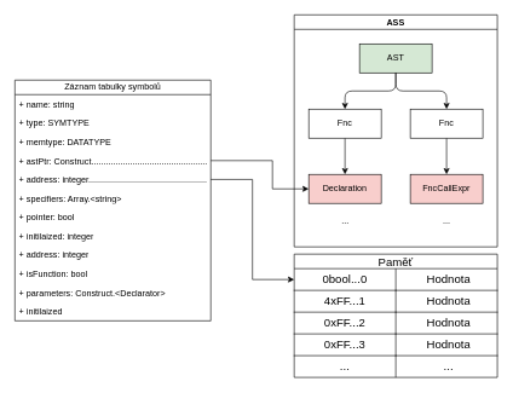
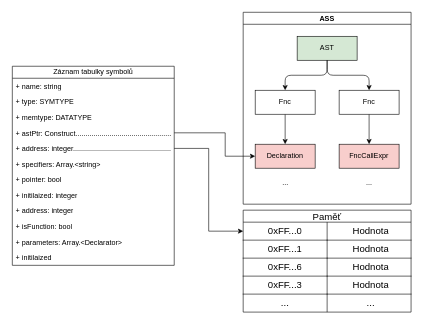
  <mxCell id="0" />
  <mxCell id="1" parent="0" />
  <mxCell id="2" value="ASS" style="swimlane;startSize=20;horizontal=1;childLayout=treeLayout;horizontalTree=0;sortEdges=1;resizable=0;containerType=tree;fontSize=12;" vertex="1" parent="1"><mxGeometry x="405" y="20" width="280" height="320" as="geometry" /></mxCell>
  <mxCell id="3" value="AST" style="whiteSpace=wrap;html=1;fillColor=#d5e8d4;" vertex="1" parent="2"><mxGeometry x="90" y="40" width="100" height="40" as="geometry" /></mxCell>
  <mxCell id="4" style="edgeStyle=orthogonalEdgeStyle;rounded=0;orthogonalLoop=1;jettySize=auto;html=1;" edge="1" parent="2" source="5" target="10"><mxGeometry relative="1" as="geometry" /></mxCell>
  <mxCell id="5" value="Fnc" style="whiteSpace=wrap;html=1;" vertex="1" parent="2"><mxGeometry x="20" y="130" width="100" height="40" as="geometry" /></mxCell>
  <mxCell id="6" value="" style="edgeStyle=elbowEdgeStyle;elbow=vertical;html=1;rounded=1;curved=0;sourcePerimeterSpacing=0;targetPerimeterSpacing=0;startSize=6;endSize=6;" edge="1" parent="2" source="3" target="5"><mxGeometry relative="1" as="geometry" /></mxCell>
  <mxCell id="7" style="edgeStyle=orthogonalEdgeStyle;rounded=0;orthogonalLoop=1;jettySize=auto;html=1;" edge="1" parent="2" source="8" target="11"><mxGeometry relative="1" as="geometry" /></mxCell>
  <mxCell id="8" value="Fnc" style="whiteSpace=wrap;html=1;" vertex="1" parent="2"><mxGeometry x="160" y="130" width="100" height="40" as="geometry" /></mxCell>
  <mxCell id="9" value="" style="edgeStyle=elbowEdgeStyle;elbow=vertical;html=1;rounded=1;curved=0;sourcePerimeterSpacing=0;targetPerimeterSpacing=0;startSize=6;endSize=6;" edge="1" parent="2" source="3" target="8"><mxGeometry relative="1" as="geometry" /></mxCell>
  <mxCell id="10" value="Declaration" style="whiteSpace=wrap;html=1;fillColor=#f8cecc;" vertex="1" parent="2"><mxGeometry x="20" y="220" width="100" height="40" as="geometry" /></mxCell>
  <mxCell id="11" value="FncCallExpr" style="whiteSpace=wrap;html=1;fillColor=#f8cecc;" vertex="1" parent="2"><mxGeometry x="160" y="220" width="100" height="40" as="geometry" /></mxCell>
  <mxCell id="12" value="..." style="text;html=1;align=center;verticalAlign=middle;resizable=0;points=[];autosize=1;strokeColor=none;fillColor=none;" vertex="1" parent="2"><mxGeometry x="55" y="270" width="30" height="30" as="geometry" /></mxCell>
  <mxCell id="13" value="..." style="text;html=1;align=center;verticalAlign=middle;resizable=0;points=[];autosize=1;strokeColor=none;fillColor=none;" vertex="1" parent="2"><mxGeometry x="195" y="270" width="30" height="30" as="geometry" /></mxCell>
  <mxCell id="14" value="Paměť" style="shape=table;startSize=20;container=1;collapsible=0;childLayout=tableLayout;fixedRows=1;rowLines=0;fontStyle=0;strokeColor=default;fontSize=16;" vertex="1" parent="1"><mxGeometry x="405" y="350" width="280" height="170" as="geometry" /></mxCell>
  <mxCell id="15" value="" style="shape=tableRow;horizontal=0;startSize=0;swimlaneHead=0;swimlaneBody=0;top=0;left=0;bottom=0;right=0;collapsible=0;dropTarget=0;fillColor=none;points=[[0,0.5],[1,0.5]];portConstraint=eastwest;strokeColor=inherit;fontSize=16;" vertex="1" parent="14"><mxGeometry y="20" width="280" height="30" as="geometry" /></mxCell>
- <mxCell id="16" value="0bool...0" style="shape=partialRectangle;html=1;whiteSpace=wrap;connectable=0;fillColor=none;top=0;left=0;bottom=1;right=0;overflow=hidden;pointerEvents=1;strokeColor=inherit;fontSize=16;strokeWidth=1;perimeterSpacing=0;gradientColor=none;labelBorderColor=none;labelBackgroundColor=none;textShadow=0;fontStyle=0" vertex="1" parent="15"><mxGeometry width="140" height="30" as="geometry"><mxRectangle width="140" height="30" as="alternateBounds" /></mxGeometry></mxCell>
+ <mxCell id="16" value="0xFF...0" style="shape=partialRectangle;html=1;whiteSpace=wrap;connectable=0;fillColor=none;top=0;left=0;bottom=1;right=0;overflow=hidden;pointerEvents=1;strokeColor=inherit;fontSize=16;strokeWidth=1;perimeterSpacing=0;gradientColor=none;labelBorderColor=none;labelBackgroundColor=none;textShadow=0;fontStyle=0" vertex="1" parent="15"><mxGeometry width="140" height="30" as="geometry"><mxRectangle width="140" height="30" as="alternateBounds" /></mxGeometry></mxCell>
  <mxCell id="17" value="Hodnota" style="shape=partialRectangle;html=1;whiteSpace=wrap;connectable=0;fillColor=none;top=0;left=0;bottom=1;right=0;align=center;spacingLeft=6;overflow=hidden;strokeColor=inherit;fontSize=16;strokeWidth=1;perimeterSpacing=0;gradientColor=none;labelBorderColor=none;labelBackgroundColor=none;textShadow=0;fontStyle=0" vertex="1" parent="15"><mxGeometry x="140" width="140" height="30" as="geometry"><mxRectangle width="140" height="30" as="alternateBounds" /></mxGeometry></mxCell>
  <mxCell id="18" value="" style="shape=tableRow;horizontal=0;startSize=0;swimlaneHead=0;swimlaneBody=0;top=0;left=0;bottom=0;right=0;collapsible=0;dropTarget=0;fillColor=none;points=[[0,0.5],[1,0.5]];portConstraint=eastwest;strokeColor=inherit;fontSize=16;" vertex="1" parent="14"><mxGeometry y="50" width="280" height="30" as="geometry" /></mxCell>
- <mxCell id="19" value="4xFF...1" style="shape=partialRectangle;html=1;whiteSpace=wrap;connectable=0;fillColor=none;top=0;left=0;bottom=1;right=0;overflow=hidden;strokeColor=inherit;fontSize=16;" vertex="1" parent="18"><mxGeometry width="140" height="30" as="geometry"><mxRectangle width="140" height="30" as="alternateBounds" /></mxGeometry></mxCell>
+ <mxCell id="19" value="0xFF...1" style="shape=partialRectangle;html=1;whiteSpace=wrap;connectable=0;fillColor=none;top=0;left=0;bottom=1;right=0;overflow=hidden;strokeColor=inherit;fontSize=16;" vertex="1" parent="18"><mxGeometry width="140" height="30" as="geometry"><mxRectangle width="140" height="30" as="alternateBounds" /></mxGeometry></mxCell>
  <mxCell id="20" value="Hodnota" style="shape=partialRectangle;html=1;whiteSpace=wrap;connectable=0;fillColor=none;top=0;left=0;bottom=1;right=0;align=center;spacingLeft=6;overflow=hidden;strokeColor=inherit;fontSize=16;" vertex="1" parent="18"><mxGeometry x="140" width="140" height="30" as="geometry"><mxRectangle width="140" height="30" as="alternateBounds" /></mxGeometry></mxCell>
  <mxCell id="21" value="" style="shape=tableRow;horizontal=0;startSize=0;swimlaneHead=0;swimlaneBody=0;top=0;left=0;bottom=0;right=0;collapsible=0;dropTarget=0;fillColor=none;points=[[0,0.5],[1,0.5]];portConstraint=eastwest;strokeColor=inherit;fontSize=16;" vertex="1" parent="14"><mxGeometry y="80" width="280" height="30" as="geometry" /></mxCell>
- <mxCell id="22" value="0xFF...2" style="shape=partialRectangle;html=1;whiteSpace=wrap;connectable=0;fillColor=none;top=0;left=0;bottom=1;right=0;overflow=hidden;strokeColor=inherit;fontSize=16;" vertex="1" parent="21"><mxGeometry width="140" height="30" as="geometry"><mxRectangle width="140" height="30" as="alternateBounds" /></mxGeometry></mxCell>
+ <mxCell id="22" value="0xFF...6" style="shape=partialRectangle;html=1;whiteSpace=wrap;connectable=0;fillColor=none;top=0;left=0;bottom=1;right=0;overflow=hidden;strokeColor=inherit;fontSize=16;" vertex="1" parent="21"><mxGeometry width="140" height="30" as="geometry"><mxRectangle width="140" height="30" as="alternateBounds" /></mxGeometry></mxCell>
  <mxCell id="23" value="Hodnota" style="shape=partialRectangle;html=1;whiteSpace=wrap;connectable=0;fillColor=none;top=0;left=0;bottom=1;right=0;align=center;spacingLeft=6;overflow=hidden;strokeColor=inherit;fontSize=16;" vertex="1" parent="21"><mxGeometry x="140" width="140" height="30" as="geometry"><mxRectangle width="140" height="30" as="alternateBounds" /></mxGeometry></mxCell>
  <mxCell id="24" value="" style="shape=tableRow;horizontal=0;startSize=0;swimlaneHead=0;swimlaneBody=0;top=0;left=0;bottom=0;right=0;collapsible=0;dropTarget=0;fillColor=none;points=[[0,0.5],[1,0.5]];portConstraint=eastwest;strokeColor=inherit;fontSize=16;" vertex="1" parent="14"><mxGeometry y="110" width="280" height="30" as="geometry" /></mxCell>
  <mxCell id="25" value="0xFF...3" style="shape=partialRectangle;html=1;whiteSpace=wrap;connectable=0;fillColor=none;top=0;left=0;bottom=1;right=0;overflow=hidden;strokeColor=inherit;fontSize=16;" vertex="1" parent="24"><mxGeometry width="140" height="30" as="geometry"><mxRectangle width="140" height="30" as="alternateBounds" /></mxGeometry></mxCell>
  <mxCell id="26" value="Hodnota" style="shape=partialRectangle;html=1;whiteSpace=wrap;connectable=0;fillColor=none;top=0;left=0;bottom=1;right=0;align=center;spacingLeft=6;overflow=hidden;strokeColor=inherit;fontSize=16;" vertex="1" parent="24"><mxGeometry x="140" width="140" height="30" as="geometry"><mxRectangle width="140" height="30" as="alternateBounds" /></mxGeometry></mxCell>
  <mxCell id="27" value="" style="shape=tableRow;horizontal=0;startSize=0;swimlaneHead=0;swimlaneBody=0;top=0;left=0;bottom=0;right=0;collapsible=0;dropTarget=0;fillColor=none;points=[[0,0.5],[1,0.5]];portConstraint=eastwest;strokeColor=inherit;fontSize=16;" vertex="1" parent="14"><mxGeometry y="140" width="280" height="30" as="geometry" /></mxCell>
  <mxCell id="28" value="..." style="shape=partialRectangle;html=1;whiteSpace=wrap;connectable=0;fillColor=none;top=0;left=0;bottom=0;right=0;overflow=hidden;strokeColor=inherit;fontSize=16;" vertex="1" parent="27"><mxGeometry width="140" height="30" as="geometry"><mxRectangle width="140" height="30" as="alternateBounds" /></mxGeometry></mxCell>
  <mxCell id="29" value="..." style="shape=partialRectangle;html=1;whiteSpace=wrap;connectable=0;fillColor=none;top=0;left=0;bottom=0;right=0;align=center;spacingLeft=6;overflow=hidden;strokeColor=inherit;fontSize=16;" vertex="1" parent="27"><mxGeometry x="140" width="140" height="30" as="geometry"><mxRectangle width="140" height="30" as="alternateBounds" /></mxGeometry></mxCell>
  <mxCell id="30" value="Záznam tabulky symbolů" style="swimlane;fontStyle=0;childLayout=stackLayout;horizontal=1;startSize=20;fillColor=none;horizontalStack=0;resizeParent=1;resizeParentMax=0;resizeLast=0;collapsible=1;marginBottom=0;whiteSpace=wrap;html=1;" vertex="1" parent="1"><mxGeometry x="20" y="110" width="270" height="332" as="geometry" /></mxCell>
  <mxCell id="31" value="+ name: string" style="text;strokeColor=none;fillColor=none;align=left;verticalAlign=top;spacingLeft=4;spacingRight=4;overflow=hidden;rotatable=0;points=[[0,0.5],[1,0.5]];portConstraint=eastwest;whiteSpace=wrap;html=1;" vertex="1" parent="30"><mxGeometry y="20" width="270" height="26" as="geometry" /></mxCell>
  <mxCell id="32" value="+ type: SYMTYPE" style="text;strokeColor=none;fillColor=none;align=left;verticalAlign=top;spacingLeft=4;spacingRight=4;overflow=hidden;rotatable=0;points=[[0,0.5],[1,0.5]];portConstraint=eastwest;whiteSpace=wrap;html=1;" vertex="1" parent="30"><mxGeometry y="46" width="270" height="26" as="geometry" /></mxCell>
  <mxCell id="33" value="+ memtype: DATATYPE" style="text;strokeColor=none;fillColor=none;align=left;verticalAlign=top;spacingLeft=4;spacingRight=4;overflow=hidden;rotatable=0;points=[[0,0.5],[1,0.5]];portConstraint=eastwest;whiteSpace=wrap;html=1;" vertex="1" parent="30"><mxGeometry y="72" width="270" height="26" as="geometry" /></mxCell>
  <mxCell id="34" value="+ astPtr: Construct................................................" style="text;strokeColor=none;fillColor=none;align=left;verticalAlign=top;spacingLeft=4;spacingRight=4;overflow=hidden;rotatable=0;points=[[0,0.5],[1,0.5]];portConstraint=eastwest;whiteSpace=wrap;html=1;" vertex="1" parent="30"><mxGeometry y="98" width="270" height="26" as="geometry" /></mxCell>
  <mxCell id="35" value="+ address: integer................................................." style="text;strokeColor=none;fillColor=none;align=left;verticalAlign=top;spacingLeft=4;spacingRight=4;overflow=hidden;rotatable=0;points=[[0,0.5],[1,0.5]];portConstraint=eastwest;whiteSpace=wrap;html=1;" vertex="1" parent="30"><mxGeometry y="124" width="270" height="26" as="geometry" /></mxCell>
  <mxCell id="36" value="+ specifiers: Array.&amp;lt;string&amp;gt;" style="text;strokeColor=none;fillColor=none;align=left;verticalAlign=top;spacingLeft=4;spacingRight=4;overflow=hidden;rotatable=0;points=[[0,0.5],[1,0.5]];portConstraint=eastwest;whiteSpace=wrap;html=1;" vertex="1" parent="30"><mxGeometry y="150" width="270" height="26" as="geometry" /></mxCell>
  <mxCell id="37" value="+ pointer: bool" style="text;strokeColor=none;fillColor=none;align=left;verticalAlign=top;spacingLeft=4;spacingRight=4;overflow=hidden;rotatable=0;points=[[0,0.5],[1,0.5]];portConstraint=eastwest;whiteSpace=wrap;html=1;" vertex="1" parent="30"><mxGeometry y="176" width="270" height="26" as="geometry" /></mxCell>
  <mxCell id="38" value="+ initilaized: integer" style="text;strokeColor=none;fillColor=none;align=left;verticalAlign=top;spacingLeft=4;spacingRight=4;overflow=hidden;rotatable=0;points=[[0,0.5],[1,0.5]];portConstraint=eastwest;whiteSpace=wrap;html=1;" vertex="1" parent="30"><mxGeometry y="202" width="270" height="26" as="geometry" /></mxCell>
  <mxCell id="39" value="+ address: integer" style="text;strokeColor=none;fillColor=none;align=left;verticalAlign=top;spacingLeft=4;spacingRight=4;overflow=hidden;rotatable=0;points=[[0,0.5],[1,0.5]];portConstraint=eastwest;whiteSpace=wrap;html=1;" vertex="1" parent="30"><mxGeometry y="228" width="270" height="26" as="geometry" /></mxCell>
  <mxCell id="40" value="+ isFunction: bool" style="text;strokeColor=none;fillColor=none;align=left;verticalAlign=top;spacingLeft=4;spacingRight=4;overflow=hidden;rotatable=0;points=[[0,0.5],[1,0.5]];portConstraint=eastwest;whiteSpace=wrap;html=1;" vertex="1" parent="30"><mxGeometry y="254" width="270" height="26" as="geometry" /></mxCell>
- <mxCell id="41" value="+ parameters: Construct.&amp;lt;Declarator&amp;gt;" style="text;strokeColor=none;fillColor=none;align=left;verticalAlign=top;spacingLeft=4;spacingRight=4;overflow=hidden;rotatable=0;points=[[0,0.5],[1,0.5]];portConstraint=eastwest;whiteSpace=wrap;html=1;" vertex="1" parent="30"><mxGeometry y="280" width="270" height="26" as="geometry" /></mxCell>
+ <mxCell id="41" value="+ parameters: Array.&amp;lt;Declarator&amp;gt;" style="text;strokeColor=none;fillColor=none;align=left;verticalAlign=top;spacingLeft=4;spacingRight=4;overflow=hidden;rotatable=0;points=[[0,0.5],[1,0.5]];portConstraint=eastwest;whiteSpace=wrap;html=1;" vertex="1" parent="30"><mxGeometry y="280" width="270" height="26" as="geometry" /></mxCell>
  <mxCell id="42" value="+ initilaized" style="text;strokeColor=none;fillColor=none;align=left;verticalAlign=top;spacingLeft=4;spacingRight=4;overflow=hidden;rotatable=0;points=[[0,0.5],[1,0.5]];portConstraint=eastwest;whiteSpace=wrap;html=1;" vertex="1" parent="30"><mxGeometry y="306" width="270" height="26" as="geometry" /></mxCell>
  <mxCell id="43" style="edgeStyle=orthogonalEdgeStyle;rounded=0;orthogonalLoop=1;jettySize=auto;html=1;" edge="1" parent="1" source="34" target="10"><mxGeometry relative="1" as="geometry"><Array as="points"><mxPoint x="375" y="221" /><mxPoint x="375" y="260" /></Array></mxGeometry></mxCell>
  <mxCell id="44" style="edgeStyle=orthogonalEdgeStyle;rounded=0;orthogonalLoop=1;jettySize=auto;html=1;" edge="1" parent="1" source="35" target="15"><mxGeometry relative="1" as="geometry" /></mxCell>
